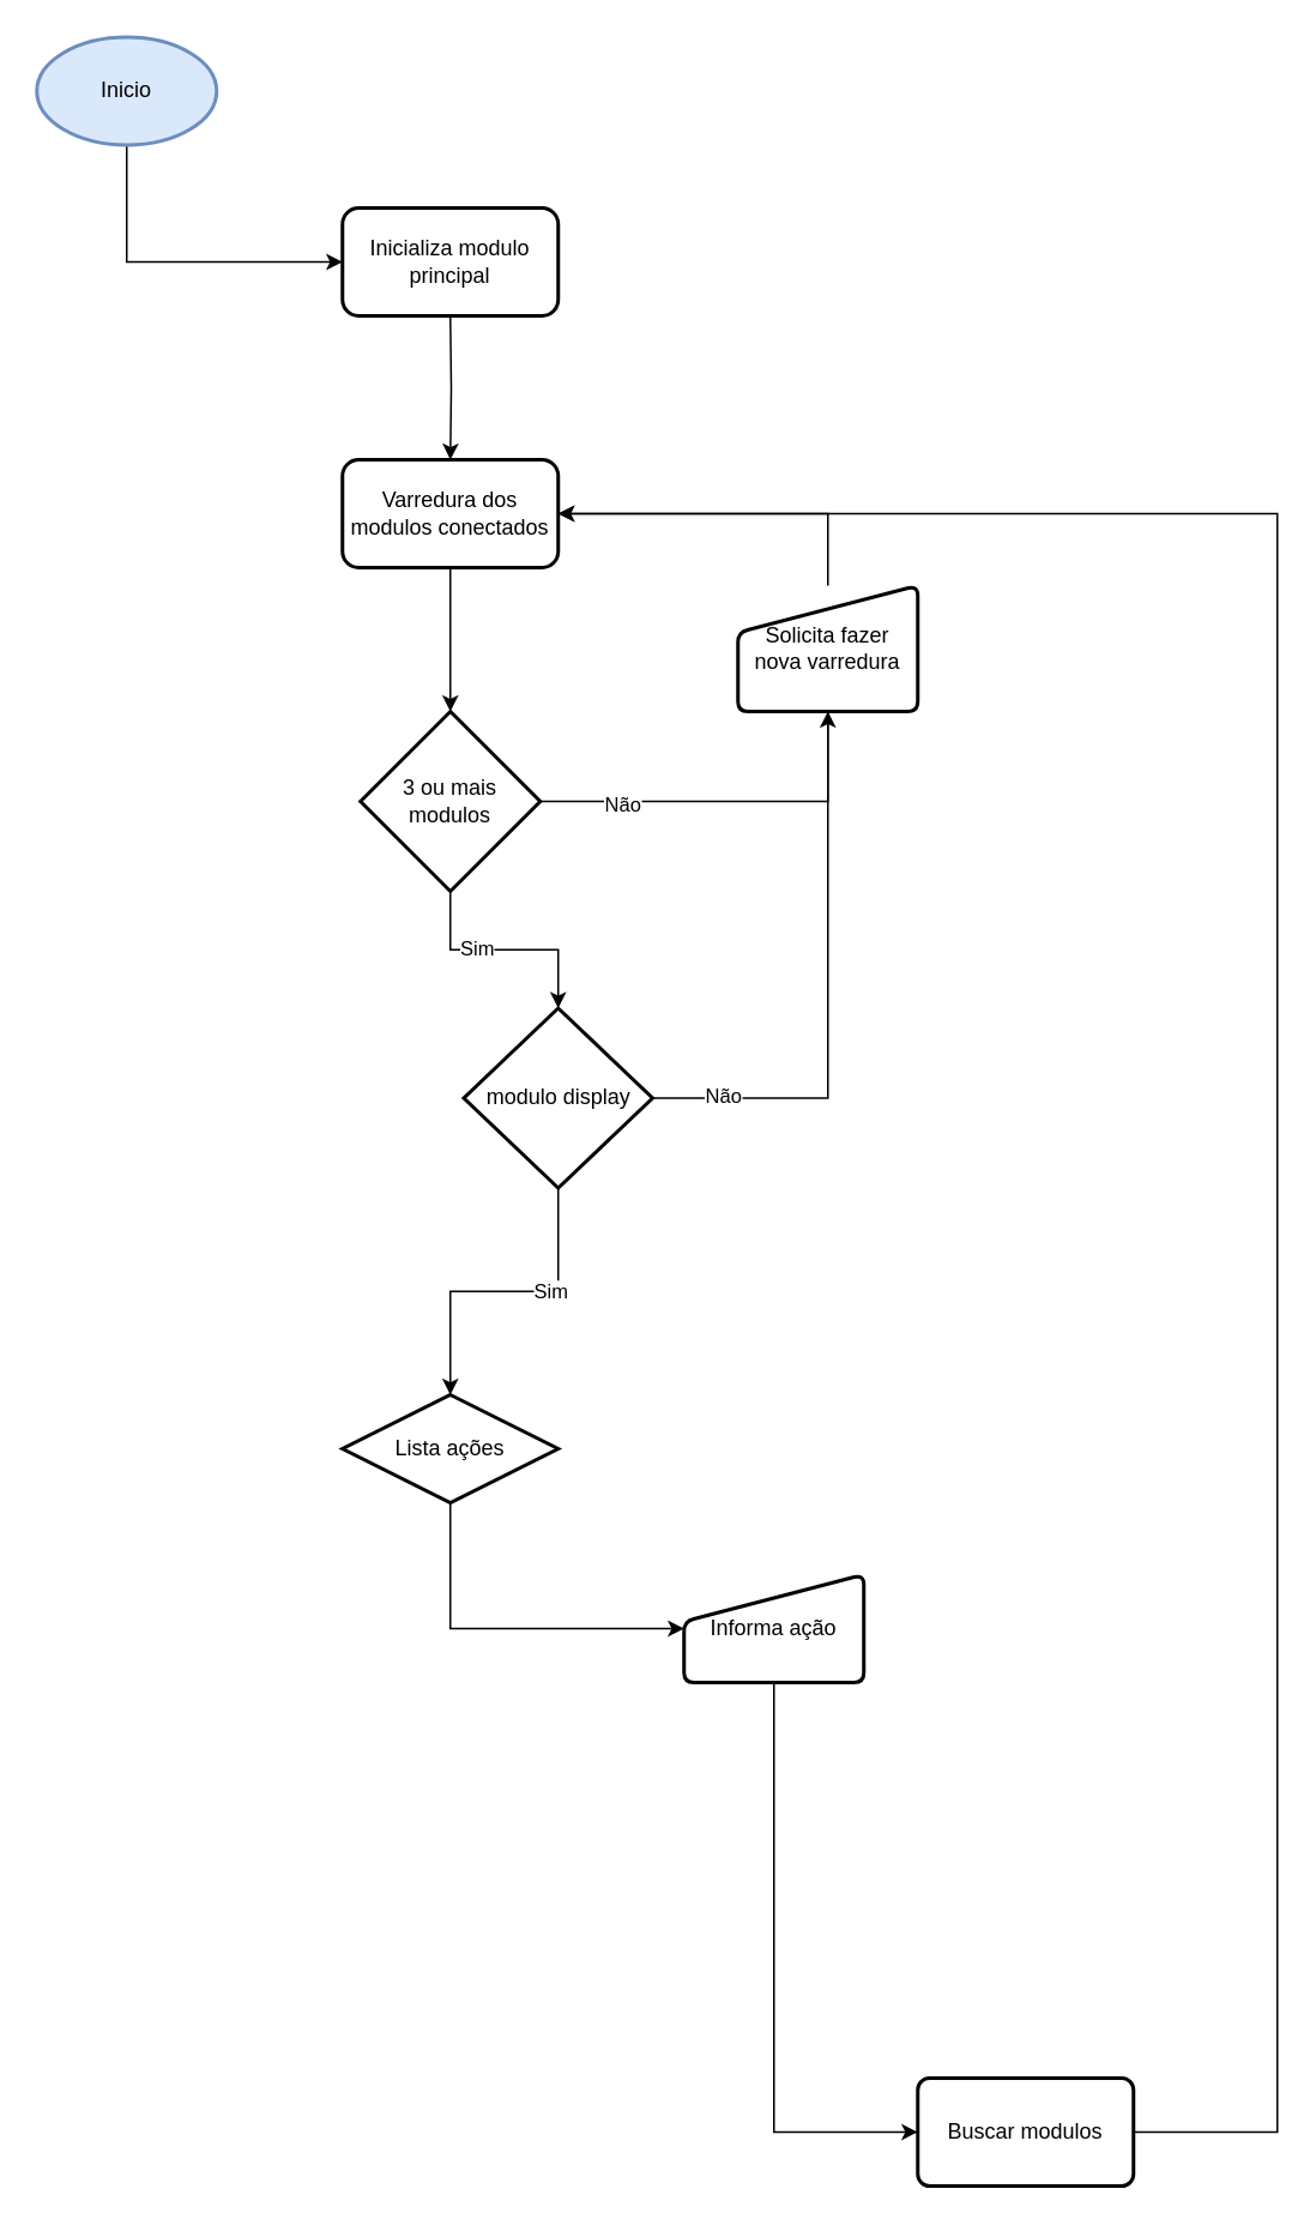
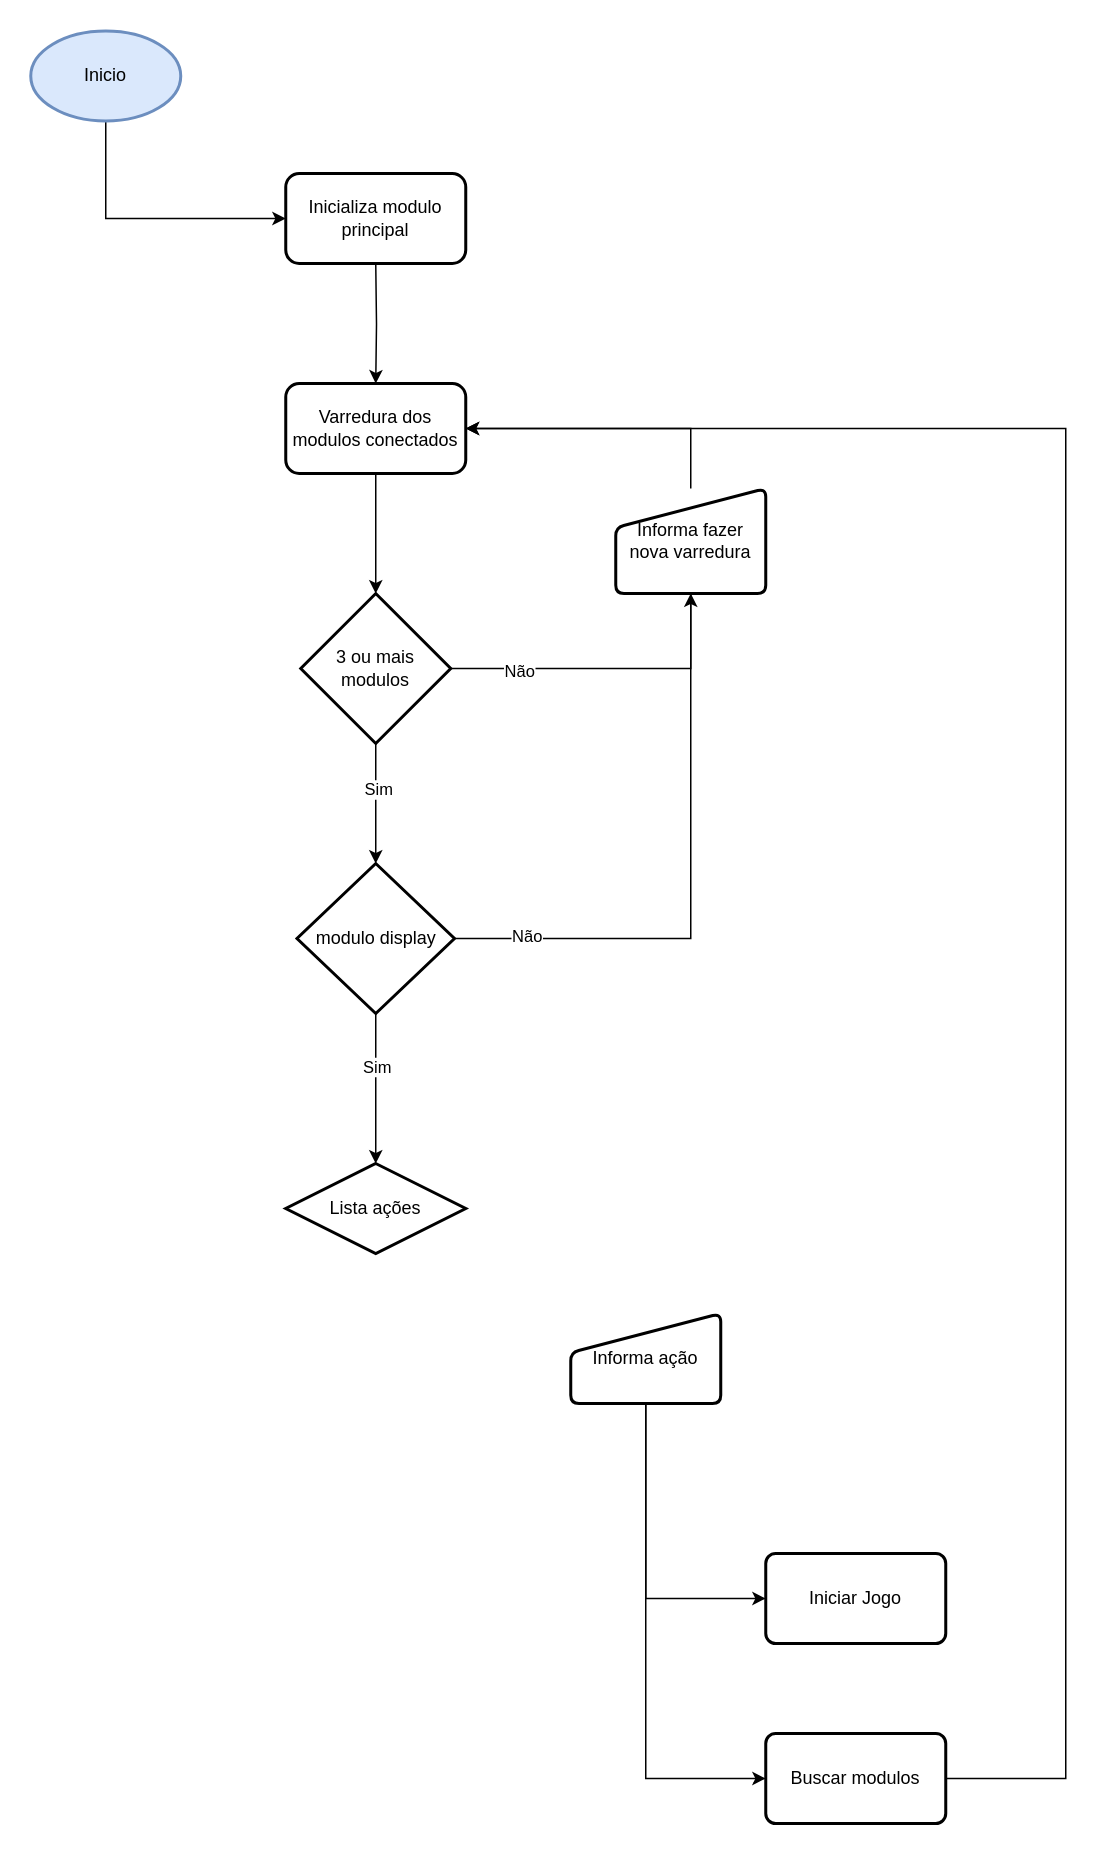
  <mxCell id="0" />
  <mxCell id="1" parent="0" />
  <mxCell id="2" value="" style="edgeStyle=orthogonalEdgeStyle;rounded=0;orthogonalLoop=1;jettySize=auto;html=1;entryX=0.5;entryY=1;entryDx=0;entryDy=0;" parent="1" source="6" target="19" edge="1"><mxGeometry relative="1" as="geometry"><mxPoint x="470" y="315" as="targetPoint" /></mxGeometry></mxCell>
  <mxCell id="3" value="Não" style="edgeLabel;html=1;align=center;verticalAlign=middle;resizable=0;points=[];" parent="2" vertex="1" connectable="0"><mxGeometry x="-0.573" y="-1" relative="1" as="geometry"><mxPoint as="offset" /></mxGeometry></mxCell>
  <mxCell id="4" value="" style="edgeStyle=orthogonalEdgeStyle;rounded=0;orthogonalLoop=1;jettySize=auto;html=1;" parent="1" source="6" target="18" edge="1"><mxGeometry relative="1" as="geometry" /></mxCell>
  <mxCell id="5" value="Sim" style="edgeLabel;html=1;align=center;verticalAlign=middle;resizable=0;points=[];" parent="4" vertex="1" connectable="0"><mxGeometry x="-0.242" y="1" relative="1" as="geometry"><mxPoint as="offset" /></mxGeometry></mxCell>
  <mxCell id="6" value="3 ou mais modulos" style="strokeWidth=2;html=1;shape=mxgraph.flowchart.decision;whiteSpace=wrap;" parent="1" vertex="1"><mxGeometry x="200" y="395" width="100" height="100" as="geometry" /></mxCell>
  <mxCell id="7" value="" style="edgeStyle=orthogonalEdgeStyle;rounded=0;orthogonalLoop=1;jettySize=auto;html=1;exitX=0.5;exitY=1;exitDx=0;exitDy=0;exitPerimeter=0;entryX=0;entryY=0.5;entryDx=0;entryDy=0;" parent="1" source="8" target="13" edge="1"><mxGeometry relative="1" as="geometry" /></mxCell>
  <mxCell id="8" value="Inicio" style="strokeWidth=2;html=1;shape=mxgraph.flowchart.start_2;whiteSpace=wrap;fillColor=#dae8fc;strokeColor=#6c8ebf;" parent="1" vertex="1"><mxGeometry x="20" y="20" width="100" height="60" as="geometry" /></mxCell>
  <mxCell id="9" style="edgeStyle=orthogonalEdgeStyle;rounded=0;orthogonalLoop=1;jettySize=auto;html=1;entryX=0.5;entryY=0;entryDx=0;entryDy=0;entryPerimeter=0;exitX=0.5;exitY=1;exitDx=0;exitDy=0;" parent="1" source="12" target="6" edge="1"><mxGeometry relative="1" as="geometry"><mxPoint x="250" y="335" as="sourcePoint" /></mxGeometry></mxCell>
  <mxCell id="10" style="edgeStyle=orthogonalEdgeStyle;rounded=0;orthogonalLoop=1;jettySize=auto;html=1;entryX=1;entryY=0.5;entryDx=0;entryDy=0;exitX=0.5;exitY=0;exitDx=0;exitDy=0;targetPerimeterSpacing=2;" parent="1" source="19" target="12" edge="1"><mxGeometry relative="1" as="geometry"><mxPoint x="410" y="285" as="sourcePoint" /></mxGeometry></mxCell>
  <mxCell id="11" value="" style="edgeStyle=orthogonalEdgeStyle;rounded=0;orthogonalLoop=1;jettySize=auto;html=1;entryX=0.5;entryY=0;entryDx=0;entryDy=0;" parent="1" target="12" edge="1"><mxGeometry relative="1" as="geometry"><mxPoint x="250" y="175" as="sourcePoint" /></mxGeometry></mxCell>
  <mxCell id="12" value="Varredura dos modulos conectados" style="rounded=1;whiteSpace=wrap;html=1;strokeWidth=2;" parent="1" vertex="1"><mxGeometry x="190" y="255" width="120" height="60" as="geometry" /></mxCell>
  <mxCell id="13" value="Inicializa modulo principal" style="rounded=1;whiteSpace=wrap;html=1;strokeWidth=2;" parent="1" vertex="1"><mxGeometry x="190" y="115" width="120" height="60" as="geometry" /></mxCell>
  <mxCell id="14" style="edgeStyle=orthogonalEdgeStyle;rounded=0;orthogonalLoop=1;jettySize=auto;html=1;entryX=0.5;entryY=1;entryDx=0;entryDy=0;endArrow=none;" parent="1" source="18" target="19" edge="1"><mxGeometry relative="1" as="geometry"><mxPoint x="470" y="315" as="targetPoint" /></mxGeometry></mxCell>
  <mxCell id="15" value="Não" style="edgeLabel;html=1;align=center;verticalAlign=middle;resizable=0;points=[];" parent="14" vertex="1" connectable="0"><mxGeometry x="-0.755" y="2" relative="1" as="geometry"><mxPoint x="1" as="offset" /></mxGeometry></mxCell>
  <mxCell id="16" value="" style="edgeStyle=orthogonalEdgeStyle;rounded=0;orthogonalLoop=1;jettySize=auto;html=1;" parent="1" source="18" target="21" edge="1"><mxGeometry relative="1" as="geometry" /></mxCell>
  <mxCell id="17" value="Sim" style="edgeLabel;html=1;align=center;verticalAlign=middle;resizable=0;points=[];" parent="16" vertex="1" connectable="0"><mxGeometry x="-0.293" relative="1" as="geometry"><mxPoint as="offset" /></mxGeometry></mxCell>
- <mxCell id="18" value="modulo display" style="rhombus;whiteSpace=wrap;html=1;strokeWidth=2;" parent="1" vertex="1"><mxGeometry x="257.5" y="560" width="105" height="100" as="geometry" /></mxCell>
- <mxCell id="19" value="Solicita fazer nova varredura" style="html=1;strokeWidth=2;shape=manualInput;whiteSpace=wrap;rounded=1;size=26;arcSize=11;" parent="1" vertex="1"><mxGeometry x="410" y="325" width="100" height="70" as="geometry" /></mxCell>
- <mxCell id="20" style="edgeStyle=orthogonalEdgeStyle;rounded=0;orthogonalLoop=1;jettySize=auto;html=1;entryX=0;entryY=0.5;entryDx=0;entryDy=0;exitX=0.5;exitY=1;exitDx=0;exitDy=0;" parent="1" source="21" target="24" edge="1"><mxGeometry relative="1" as="geometry" /></mxCell>
+ <mxCell id="18" value="modulo display" style="rhombus;whiteSpace=wrap;html=1;strokeWidth=2;" parent="1" vertex="1"><mxGeometry x="197.5" y="575" width="105" height="100" as="geometry" /></mxCell>
+ <mxCell id="19" value="Informa fazer nova varredura" style="html=1;strokeWidth=2;shape=manualInput;whiteSpace=wrap;rounded=1;size=26;arcSize=11;" parent="1" vertex="1"><mxGeometry x="410" y="325" width="100" height="70" as="geometry" /></mxCell>
  <mxCell id="21" value="Lista ações" style="rhombus;whiteSpace=wrap;html=1;strokeWidth=2;" parent="1" vertex="1"><mxGeometry x="190" y="775" width="120" height="60" as="geometry" /></mxCell>
+ <mxCell id="22" value="" style="edgeStyle=orthogonalEdgeStyle;rounded=0;jumpSize=21;orthogonalLoop=1;jettySize=auto;html=1;endSize=6;sourcePerimeterSpacing=3;targetPerimeterSpacing=4;exitX=0.5;exitY=1;exitDx=0;exitDy=0;entryX=0;entryY=0.5;entryDx=0;entryDy=0;" parent="1" source="24" target="25" edge="1"><mxGeometry relative="1" as="geometry" /></mxCell>
  <mxCell id="23" value="" style="edgeStyle=orthogonalEdgeStyle;rounded=0;jumpSize=21;orthogonalLoop=1;jettySize=auto;html=1;endSize=6;sourcePerimeterSpacing=3;targetPerimeterSpacing=4;exitX=0.5;exitY=1;exitDx=0;exitDy=0;entryX=0;entryY=0.5;entryDx=0;entryDy=0;" parent="1" source="24" target="27" edge="1"><mxGeometry relative="1" as="geometry" /></mxCell>
  <mxCell id="24" value="Informa ação" style="html=1;strokeWidth=2;shape=manualInput;whiteSpace=wrap;rounded=1;size=26;arcSize=11;" parent="1" vertex="1"><mxGeometry x="380" y="875" width="100" height="60" as="geometry" /></mxCell>
+ <mxCell id="25" value="Iniciar Jogo" style="rounded=1;whiteSpace=wrap;html=1;strokeWidth=2;arcSize=11;" parent="1" vertex="1"><mxGeometry x="510" y="1035" width="120" height="60" as="geometry" /></mxCell>
  <mxCell id="26" value="" style="edgeStyle=orthogonalEdgeStyle;rounded=0;jumpSize=11;orthogonalLoop=1;jettySize=auto;html=1;startSize=6;endSize=6;sourcePerimeterSpacing=0;targetPerimeterSpacing=0;entryX=1;entryY=0.5;entryDx=0;entryDy=0;" parent="1" source="27" target="12" edge="1"><mxGeometry relative="1" as="geometry"><mxPoint x="580" y="283.261" as="targetPoint" /><Array as="points"><mxPoint x="710" y="1185" /><mxPoint x="710" y="285" /></Array></mxGeometry></mxCell>
  <mxCell id="27" value="Buscar modulos" style="whiteSpace=wrap;html=1;strokeWidth=2;rounded=1;arcSize=11;" parent="1" vertex="1"><mxGeometry x="510" y="1155" width="120" height="60" as="geometry" /></mxCell>
